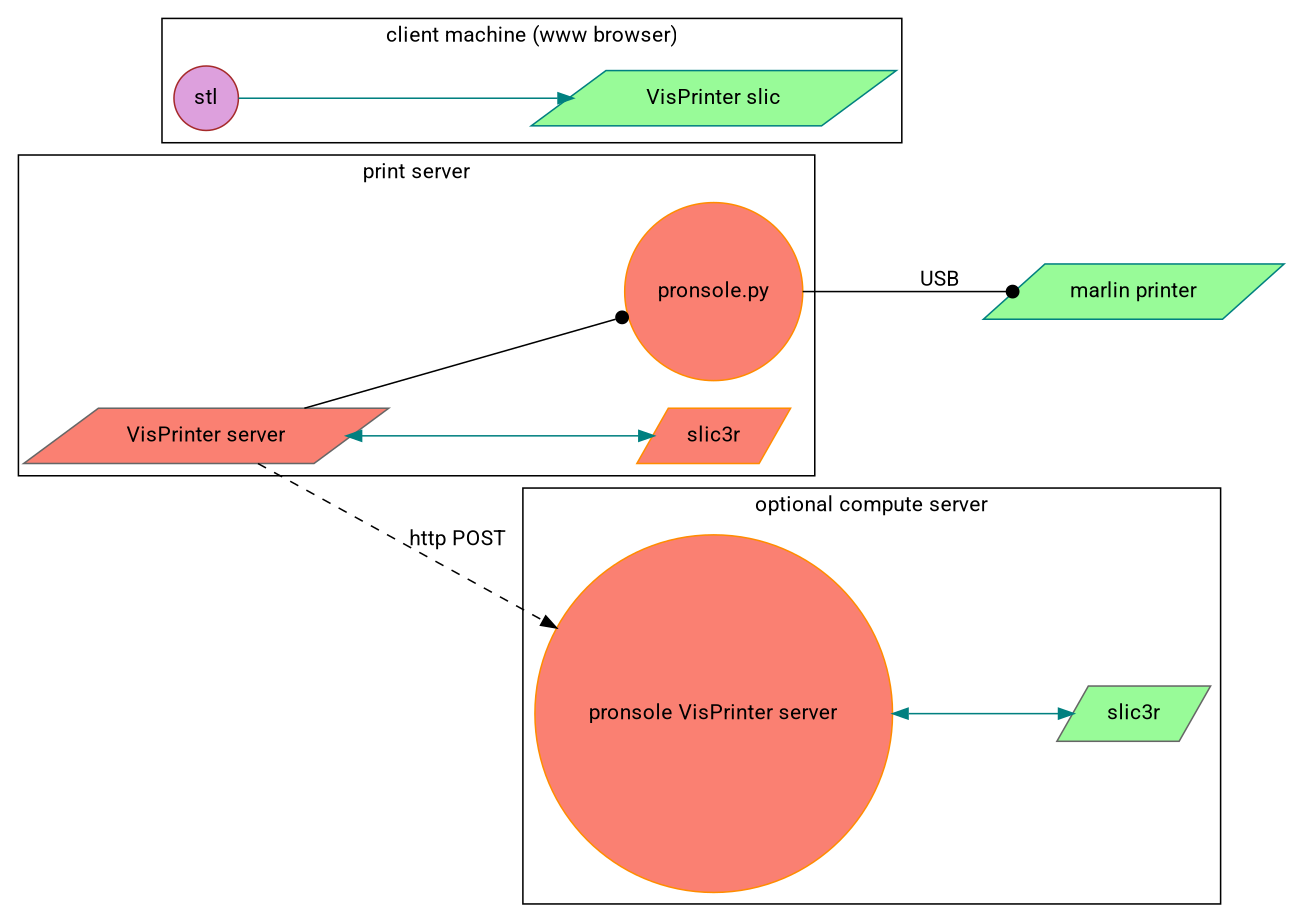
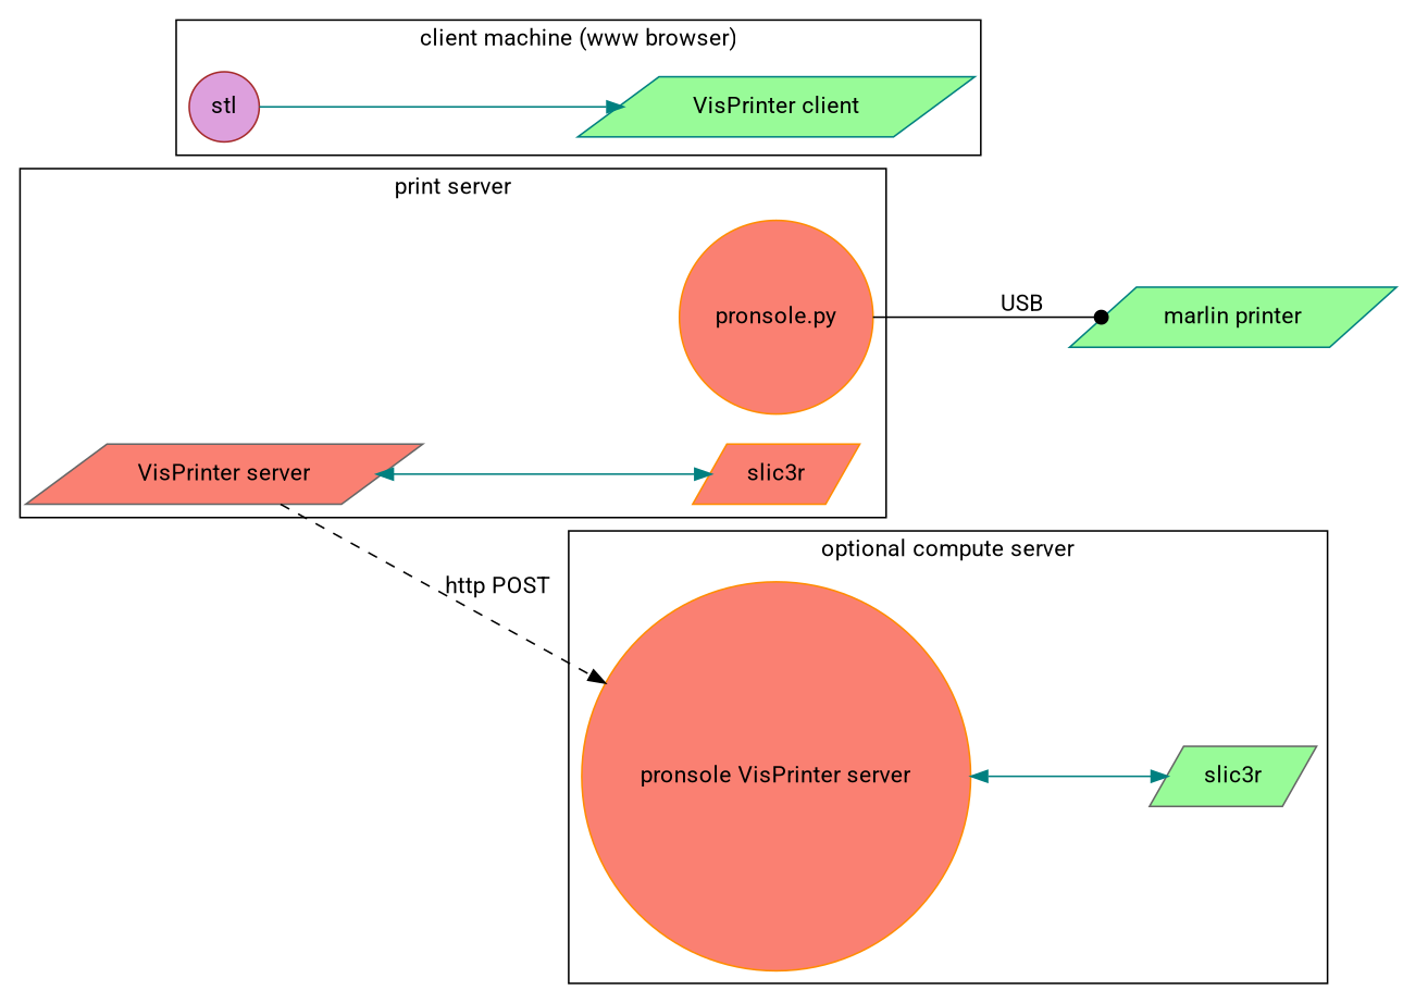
  strict digraph {
    fontname=Roboto
    rankdir=LR
    node [color=darkorange fillcolor=salmon fontname=Roboto shape=parallelogram style=filled]
    edge [color=teal fontname=Roboto style=solid]
    "VisPrinter server" [color=gray40]
    slic3r
    "pronsole.py" [shape=circle]
    stl [color=brown fillcolor=plum shape=circle]
-   "VisPrinter client" [color=teal fillcolor=palegreen label="VisPrinter slic"]
+   "VisPrinter client" [color=teal fillcolor=palegreen]
    n6 [color=gray40 fillcolor=palegreen label=slic3r]
    n7 [label="pronsole VisPrinter server" shape=circle]
    "marlin printer" [color=teal fillcolor=palegreen]
    subgraph cluster_1 {
      label="print server"
      "VisPrinter server"
      slic3r
      "pronsole.py"
    }
    subgraph cluster_2 {
      label="client machine (www browser)"
      stl
      "VisPrinter client"
    }
    subgraph cluster_3 {
      label="optional compute server"
      n6
      n7
    }
    "VisPrinter server" -> slic3r [dir=both]
-   "VisPrinter server" -> "pronsole.py" [arrowhead=dot color=black]
    "VisPrinter server" -> n7 [arrowhead=normal color=black label="http POST" style=dashed]
    "pronsole.py" -> "marlin printer" [arrowhead=dot color=black label=USB]
    stl -> "VisPrinter client" [arrowhead=normal]
    n7 -> n6 [dir=both]
  }
